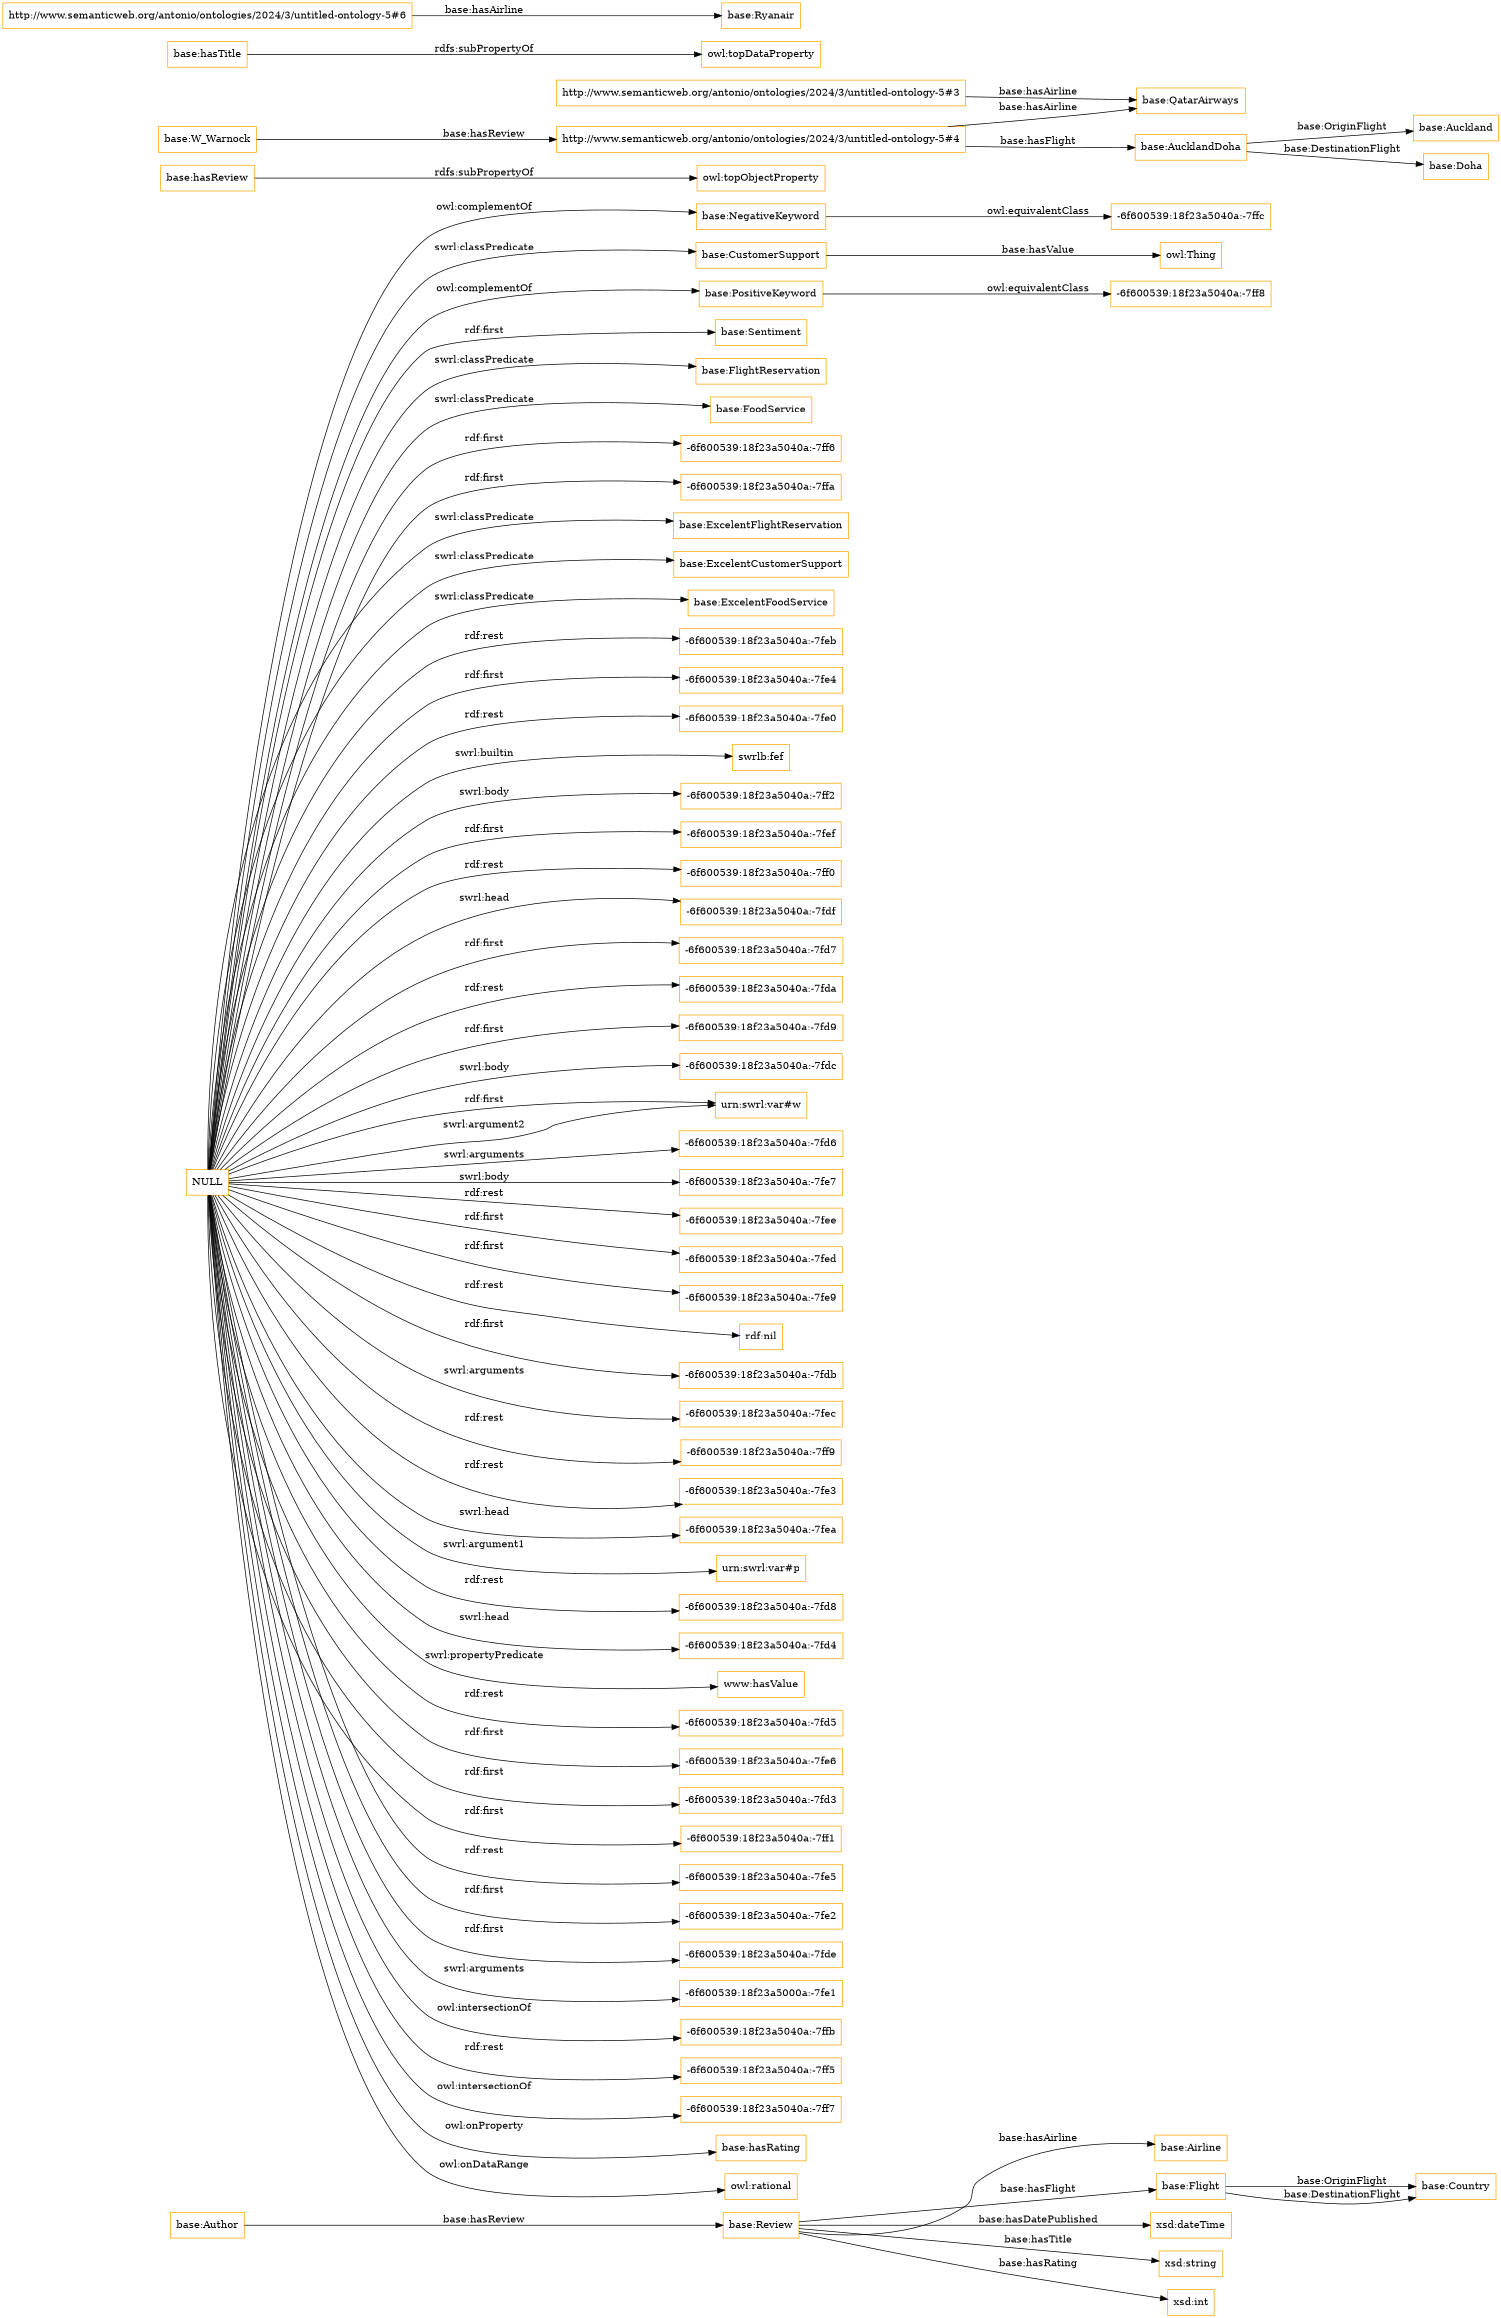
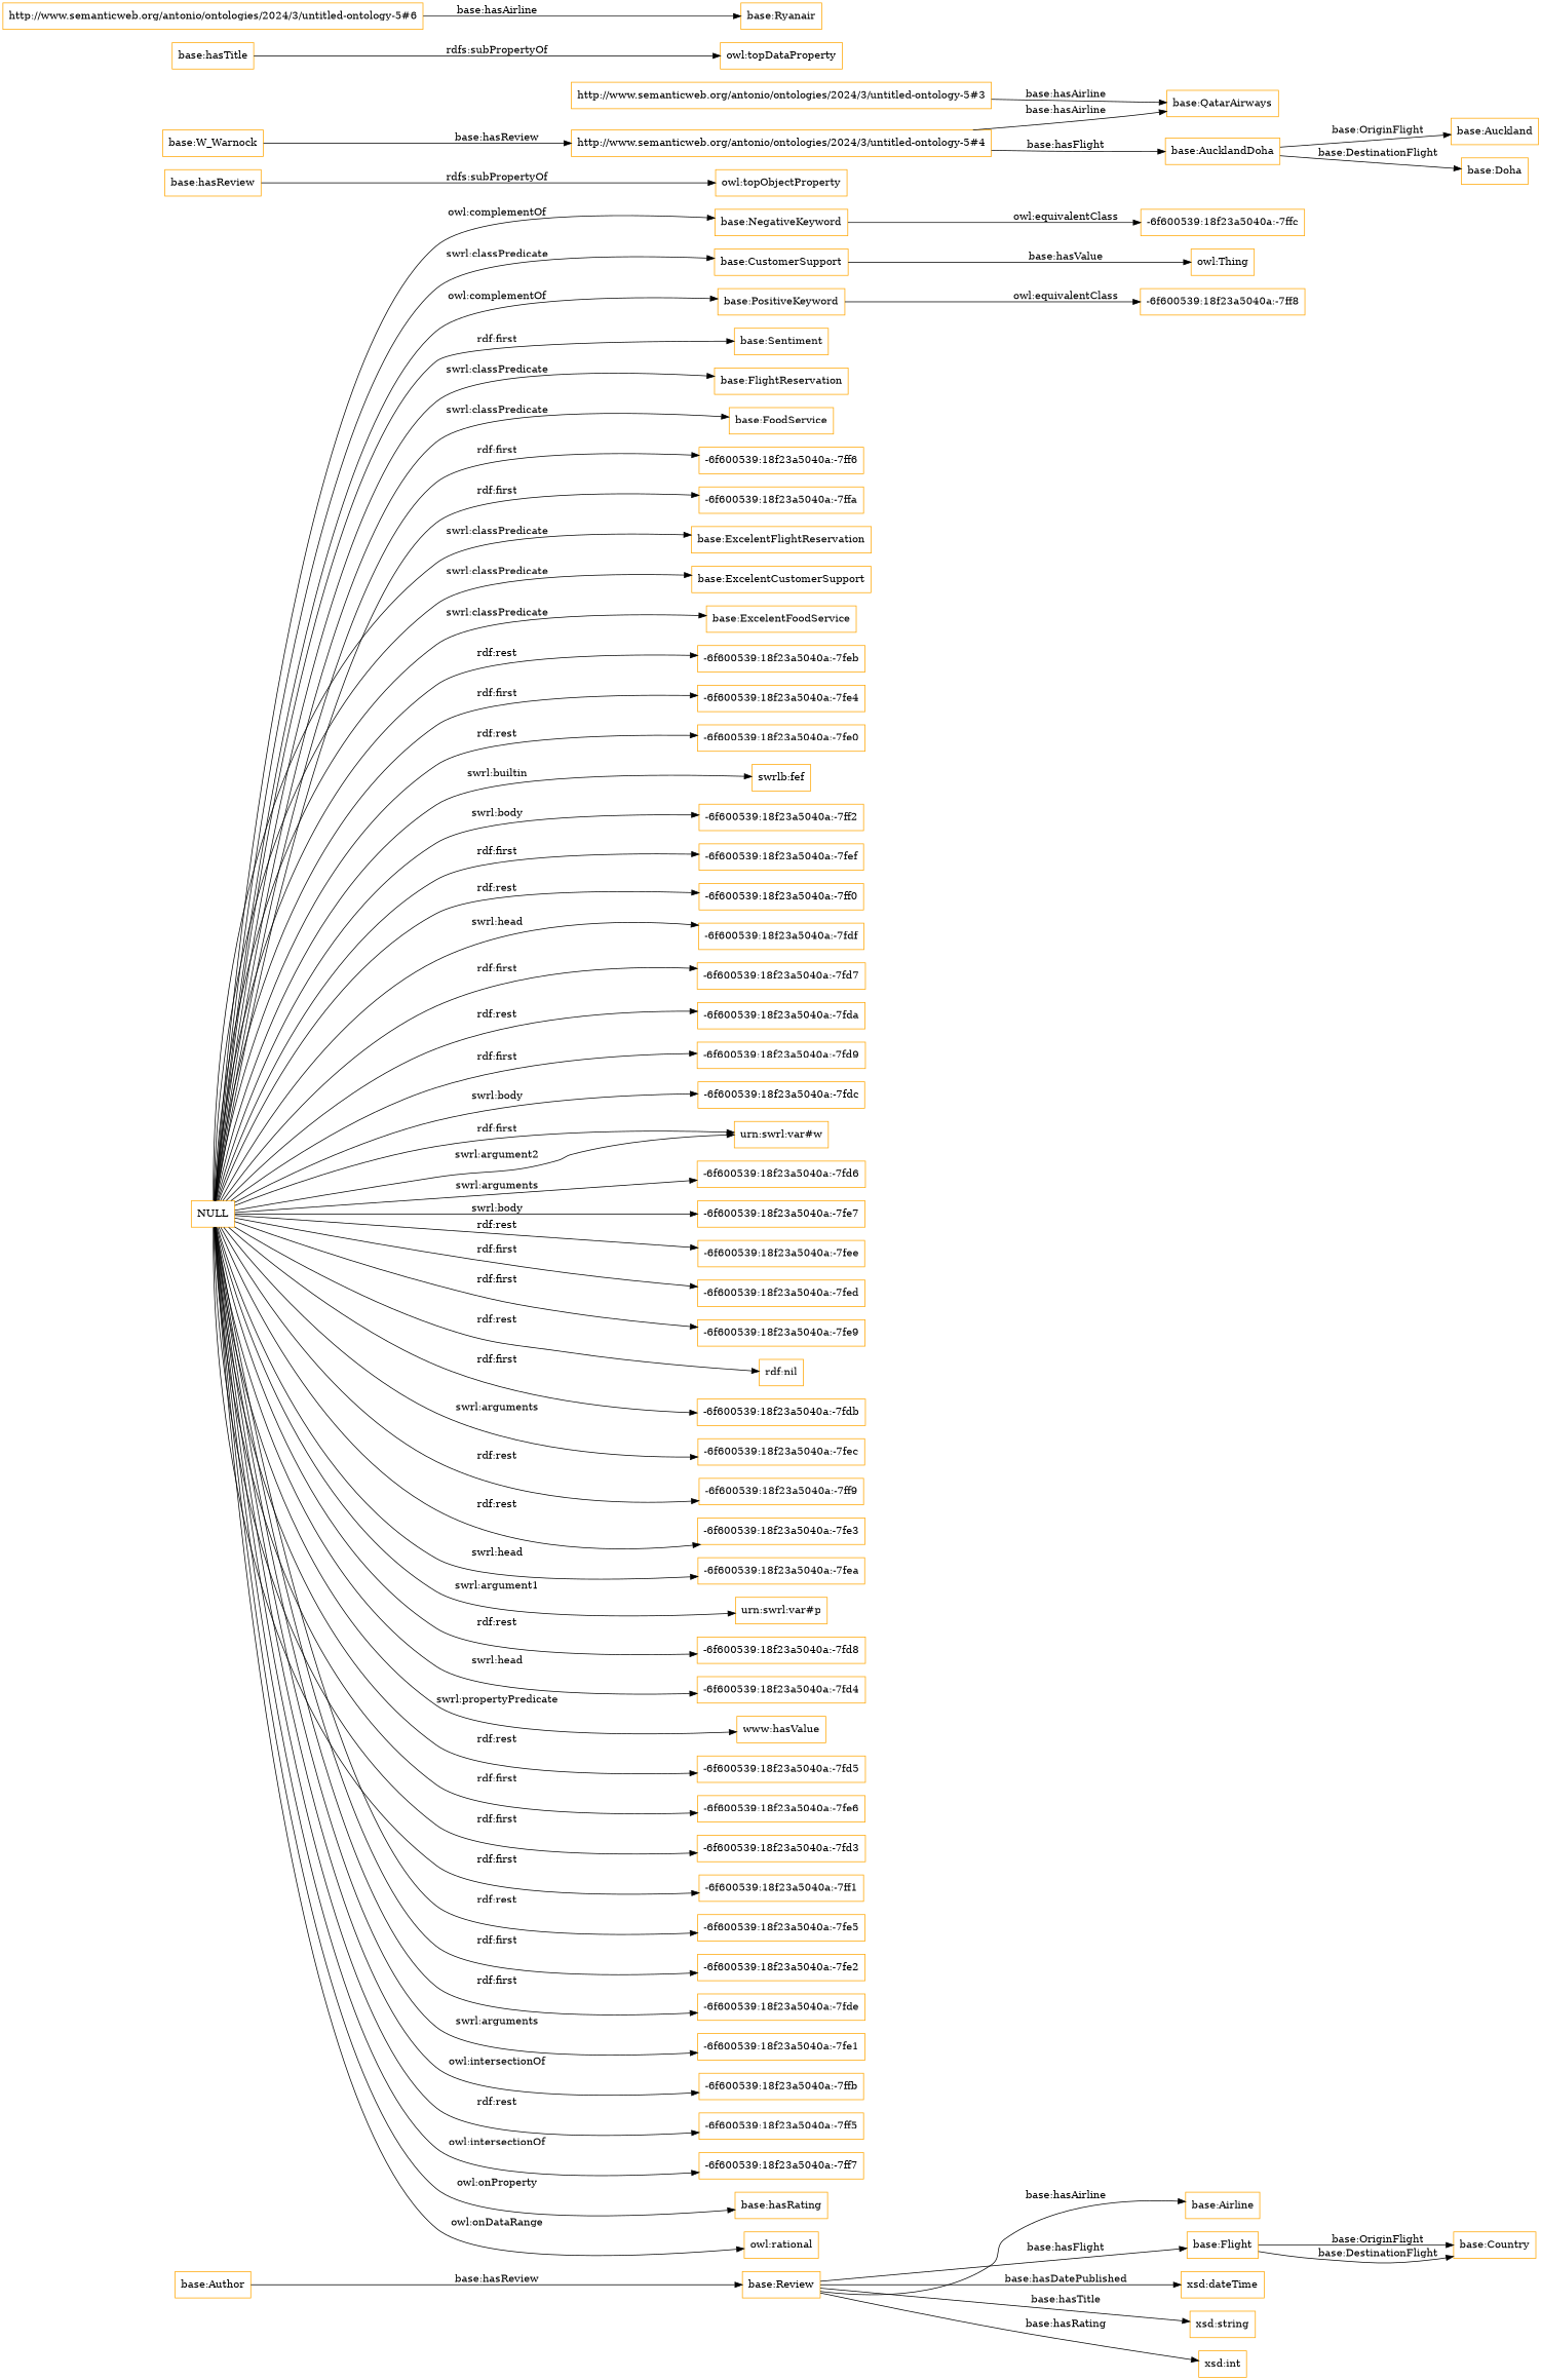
  digraph {
    rankdir=LR
    node [color=orange shape=rectangle]
    "base:Review"
    "base:Airline"
    "base:Flight"
    "xsd:dateTime"
    "xsd:string"
    "xsd:int"
    "base:Country"
    "base:NegativeKeyword"
    "-6f600539:18f23a5040a:-7ffc"
    "base:CustomerSupport"
    "owl:Thing"
    "base:PositiveKeyword"
    "-6f600539:18f23a5040a:-7ff8"
    "base:Author"
    NULL
    "base:Sentiment"
    "base:FlightReservation"
    "base:FoodService"
    "-6f600539:18f23a5040a:-7ff6"
    "-6f600539:18f23a5040a:-7ffa"
    "base:ExcelentFlightReservation"
    "base:ExcelentCustomerSupport"
    "base:ExcelentFoodService"
    "-6f600539:18f23a5040a:-7feb"
    "-6f600539:18f23a5040a:-7fe4"
    "-6f600539:18f23a5040a:-7fe0"
    n27 [label="swrlb:fef"]
    "-6f600539:18f23a5040a:-7ff2"
    "-6f600539:18f23a5040a:-7fef"
    "-6f600539:18f23a5040a:-7ff0"
    "-6f600539:18f23a5040a:-7fdf"
    "-6f600539:18f23a5040a:-7fd7"
    "-6f600539:18f23a5040a:-7fda"
    "-6f600539:18f23a5040a:-7fd9"
    "-6f600539:18f23a5040a:-7fdc"
    "urn:swrl:var#w"
    "-6f600539:18f23a5040a:-7fd6"
    "-6f600539:18f23a5040a:-7fe7"
    "-6f600539:18f23a5040a:-7fee"
    "-6f600539:18f23a5040a:-7fed"
    "-6f600539:18f23a5040a:-7fe9"
    "rdf:nil"
    "-6f600539:18f23a5040a:-7fdb"
    "-6f600539:18f23a5040a:-7fec"
    "-6f600539:18f23a5040a:-7ff9"
    "-6f600539:18f23a5040a:-7fe3"
    "-6f600539:18f23a5040a:-7fea"
    "urn:swrl:var#p"
    "-6f600539:18f23a5040a:-7fd8"
    "-6f600539:18f23a5040a:-7fd4"
    n51 [label="www:hasValue"]
    "-6f600539:18f23a5040a:-7fd5"
    "-6f600539:18f23a5040a:-7fe6"
    "-6f600539:18f23a5040a:-7fd3"
    "-6f600539:18f23a5040a:-7ff1"
    "-6f600539:18f23a5040a:-7fe5"
    "-6f600539:18f23a5040a:-7fe2"
    "-6f600539:18f23a5040a:-7fde"
-   "-6f600539:18f23a5040a:-7fe1" [label="-6f600539:18f23a5000a:-7fe1"]
+   "-6f600539:18f23a5040a:-7fe1"
    "-6f600539:18f23a5040a:-7ffb"
    "-6f600539:18f23a5040a:-7ff5"
    "-6f600539:18f23a5040a:-7ff7"
    "base:hasRating"
    "owl:rational"
    "base:hasReview"
    "owl:topObjectProperty"
    "http://www.semanticweb.org/antonio/ontologies/2024/3/untitled-ontology-5#4"
    "base:AucklandDoha"
    "base:QatarAirways"
    "base:Auckland"
    "base:Doha"
    "http://www.semanticweb.org/antonio/ontologies/2024/3/untitled-ontology-5#3"
    "base:W_Warnock"
    "base:hasTitle"
    "owl:topDataProperty"
    "http://www.semanticweb.org/antonio/ontologies/2024/3/untitled-ontology-5#6"
    "base:Ryanair"
    "base:Review" -> "base:Airline" [label="base:hasAirline"]
    "base:Review" -> "base:Flight" [label="base:hasFlight"]
    "base:Review" -> "xsd:dateTime" [label="base:hasDatePublished"]
    "base:Review" -> "xsd:string" [label="base:hasTitle"]
    "base:Review" -> "xsd:int" [label="base:hasRating"]
    "base:Flight" -> "base:Country" [label="base:OriginFlight"]
    "base:Flight" -> "base:Country" [label="base:DestinationFlight"]
    "base:NegativeKeyword" -> "-6f600539:18f23a5040a:-7ffc" [label="owl:equivalentClass"]
    "base:CustomerSupport" -> "owl:Thing" [label="base:hasValue"]
    "base:PositiveKeyword" -> "-6f600539:18f23a5040a:-7ff8" [label="owl:equivalentClass"]
    "base:Author" -> "base:Review" [label="base:hasReview"]
    NULL -> "base:NegativeKeyword" [label="owl:complementOf"]
    NULL -> "base:CustomerSupport" [label="swrl:classPredicate"]
    NULL -> "base:PositiveKeyword" [label="owl:complementOf"]
    NULL -> "base:Sentiment" [label="rdf:first"]
    NULL -> "base:FlightReservation" [label="swrl:classPredicate"]
    NULL -> "base:FoodService" [label="swrl:classPredicate"]
    NULL -> "-6f600539:18f23a5040a:-7ff6" [label="rdf:first"]
    NULL -> "-6f600539:18f23a5040a:-7ffa" [label="rdf:first"]
    NULL -> "base:ExcelentFlightReservation" [label="swrl:classPredicate"]
    NULL -> "base:ExcelentCustomerSupport" [label="swrl:classPredicate"]
    NULL -> "base:ExcelentFoodService" [label="swrl:classPredicate"]
    NULL -> "-6f600539:18f23a5040a:-7feb" [label="rdf:rest"]
    NULL -> "-6f600539:18f23a5040a:-7fe4" [label="rdf:first"]
    NULL -> "-6f600539:18f23a5040a:-7fe0" [label="rdf:rest"]
    NULL -> n27 [label="swrl:builtin"]
    NULL -> "-6f600539:18f23a5040a:-7ff2" [label="swrl:body"]
    NULL -> "-6f600539:18f23a5040a:-7fef" [label="rdf:first"]
    NULL -> "-6f600539:18f23a5040a:-7ff0" [label="rdf:rest"]
    NULL -> "-6f600539:18f23a5040a:-7fdf" [label="swrl:head"]
    NULL -> "-6f600539:18f23a5040a:-7fd7" [label="rdf:first"]
    NULL -> "-6f600539:18f23a5040a:-7fda" [label="rdf:rest"]
    NULL -> "-6f600539:18f23a5040a:-7fd9" [label="rdf:first"]
    NULL -> "-6f600539:18f23a5040a:-7fdc" [label="swrl:body"]
    NULL -> "urn:swrl:var#w" [label="rdf:first"]
    NULL -> "urn:swrl:var#w" [label="swrl:argument2"]
    NULL -> "-6f600539:18f23a5040a:-7fd6" [label="swrl:arguments"]
    NULL -> "-6f600539:18f23a5040a:-7fe7" [label="swrl:body"]
    NULL -> "-6f600539:18f23a5040a:-7fee" [label="rdf:rest"]
    NULL -> "-6f600539:18f23a5040a:-7fed" [label="rdf:first"]
    NULL -> "-6f600539:18f23a5040a:-7fe9" [label="rdf:first"]
    NULL -> "rdf:nil" [label="rdf:rest"]
    NULL -> "-6f600539:18f23a5040a:-7fdb" [label="rdf:first"]
    NULL -> "-6f600539:18f23a5040a:-7fec" [label="swrl:arguments"]
    NULL -> "-6f600539:18f23a5040a:-7ff9" [label="rdf:rest"]
    NULL -> "-6f600539:18f23a5040a:-7fe3" [label="rdf:rest"]
    NULL -> "-6f600539:18f23a5040a:-7fea" [label="swrl:head"]
    NULL -> "urn:swrl:var#p" [label="swrl:argument1"]
    NULL -> "-6f600539:18f23a5040a:-7fd8" [label="rdf:rest"]
    NULL -> "-6f600539:18f23a5040a:-7fd4" [label="swrl:head"]
    NULL -> n51 [label="swrl:propertyPredicate"]
    NULL -> "-6f600539:18f23a5040a:-7fd5" [label="rdf:rest"]
    NULL -> "-6f600539:18f23a5040a:-7fe6" [label="rdf:first"]
    NULL -> "-6f600539:18f23a5040a:-7fd3" [label="rdf:first"]
    NULL -> "-6f600539:18f23a5040a:-7ff1" [label="rdf:first"]
    NULL -> "-6f600539:18f23a5040a:-7fe5" [label="rdf:rest"]
    NULL -> "-6f600539:18f23a5040a:-7fe2" [label="rdf:first"]
    NULL -> "-6f600539:18f23a5040a:-7fde" [label="rdf:first"]
    NULL -> "-6f600539:18f23a5040a:-7fe1" [label="swrl:arguments"]
    NULL -> "-6f600539:18f23a5040a:-7ffb" [label="owl:intersectionOf"]
    NULL -> "-6f600539:18f23a5040a:-7ff5" [label="rdf:rest"]
    NULL -> "-6f600539:18f23a5040a:-7ff7" [label="owl:intersectionOf"]
    NULL -> "base:hasRating" [label="owl:onProperty"]
    NULL -> "owl:rational" [label="owl:onDataRange"]
    "base:hasReview" -> "owl:topObjectProperty" [label="rdfs:subPropertyOf"]
    "http://www.semanticweb.org/antonio/ontologies/2024/3/untitled-ontology-5#4" -> "base:AucklandDoha" [label="base:hasFlight"]
    "http://www.semanticweb.org/antonio/ontologies/2024/3/untitled-ontology-5#4" -> "base:QatarAirways" [label="base:hasAirline"]
    "base:AucklandDoha" -> "base:Auckland" [label="base:OriginFlight"]
    "base:AucklandDoha" -> "base:Doha" [label="base:DestinationFlight"]
    "http://www.semanticweb.org/antonio/ontologies/2024/3/untitled-ontology-5#3" -> "base:QatarAirways" [label="base:hasAirline"]
    "base:W_Warnock" -> "http://www.semanticweb.org/antonio/ontologies/2024/3/untitled-ontology-5#4" [label="base:hasReview"]
    "base:hasTitle" -> "owl:topDataProperty" [label="rdfs:subPropertyOf"]
    "http://www.semanticweb.org/antonio/ontologies/2024/3/untitled-ontology-5#6" -> "base:Ryanair" [label="base:hasAirline"]
  }
